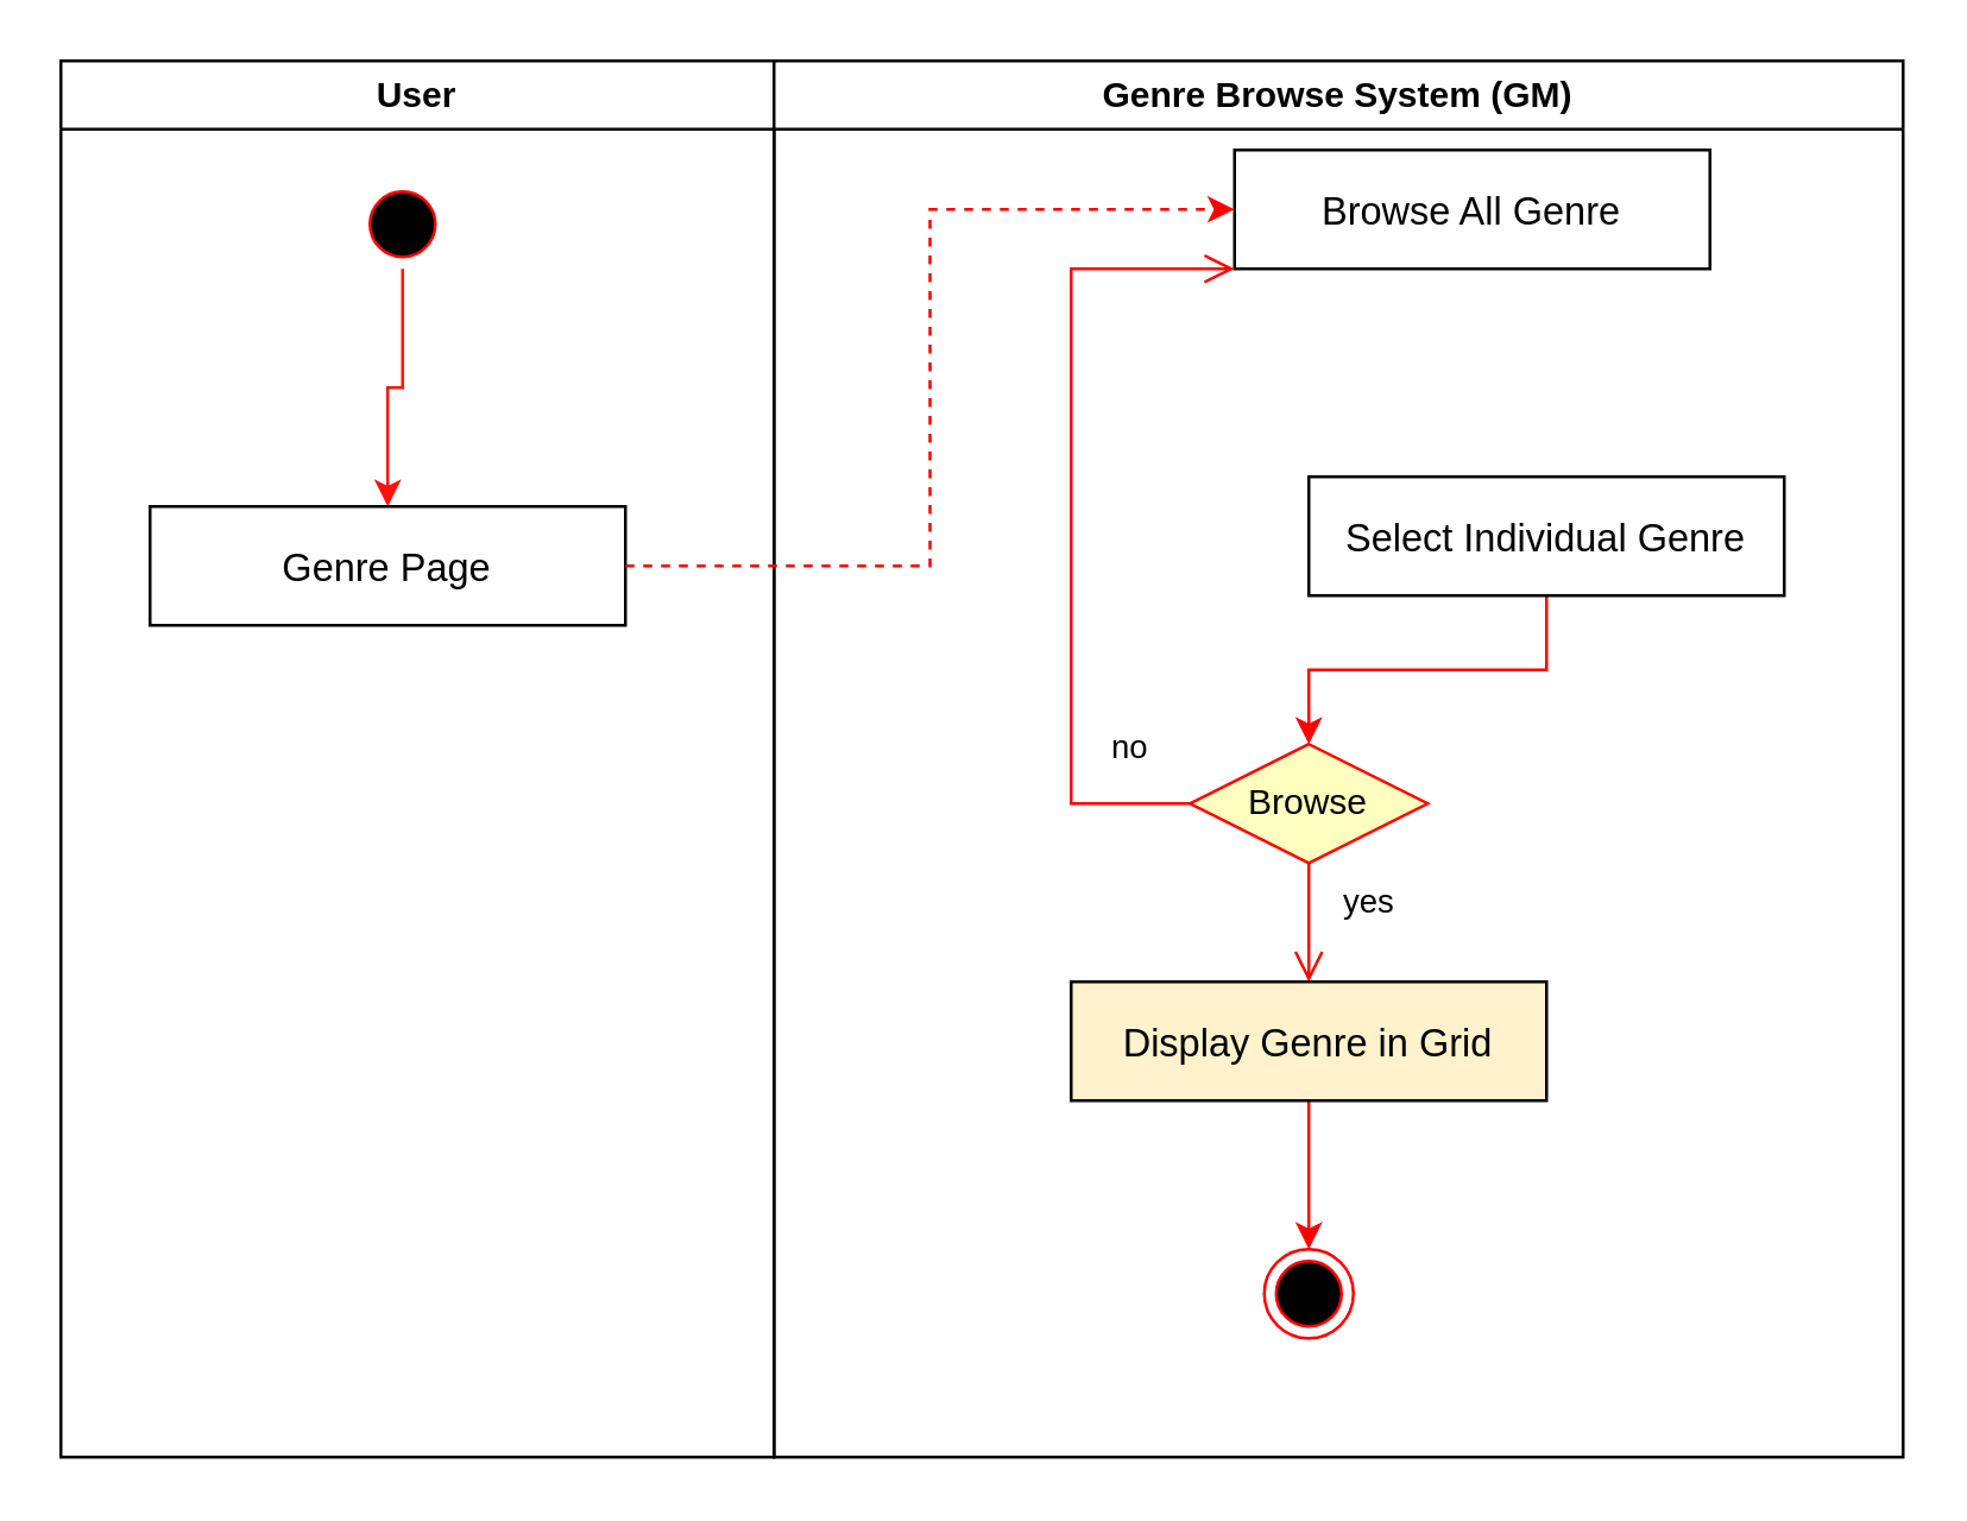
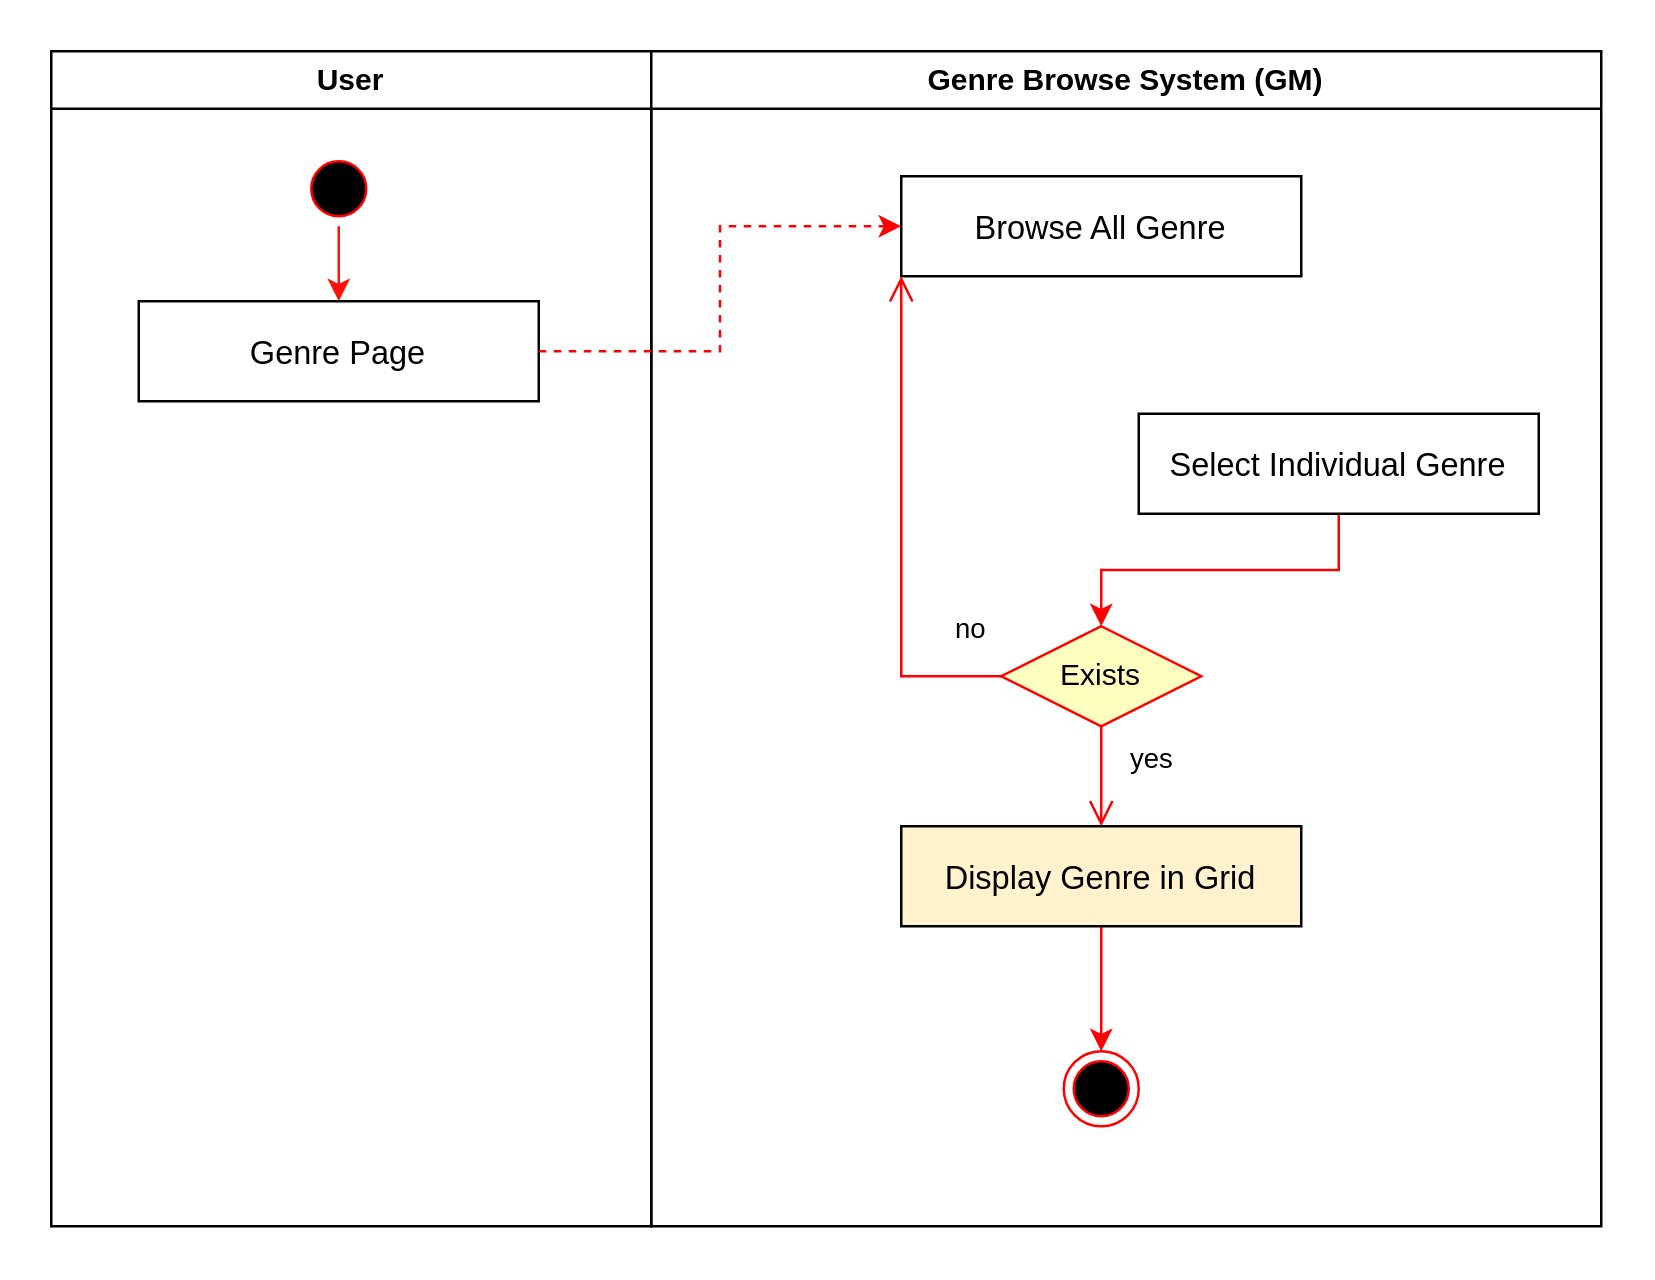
  <mxCell id="0" />
  <mxCell id="1" parent="0" />
  <mxCell id="2" value="User" style="swimlane;whiteSpace=wrap" vertex="1" parent="1"><mxGeometry x="20" y="20" width="240" height="470" as="geometry" /></mxCell>
  <mxCell id="3" style="edgeStyle=orthogonalEdgeStyle;rounded=0;orthogonalLoop=1;jettySize=auto;html=1;entryX=0.5;entryY=0;entryDx=0;entryDy=0;fontSize=13;strokeColor=#FF120A;" edge="1" parent="2" source="4" target="5"><mxGeometry relative="1" as="geometry" /></mxCell>
  <mxCell id="4" value="" style="ellipse;shape=startState;fillColor=#000000;strokeColor=#ff0000;" vertex="1" parent="2"><mxGeometry x="100" y="40" width="30" height="30" as="geometry" /></mxCell>
- <mxCell id="5" value="Genre Page" style="fontSize=13;fontStyle=0" vertex="1" parent="2"><mxGeometry x="30" y="150" width="160" height="40" as="geometry" /></mxCell>
+ <mxCell id="5" value="Genre Page" style="fontSize=13;fontStyle=0" vertex="1" parent="2"><mxGeometry x="35" y="100" width="160" height="40" as="geometry" /></mxCell>
  <mxCell id="6" value="Genre Browse System (GM)" style="swimlane;whiteSpace=wrap" vertex="1" parent="1"><mxGeometry x="260" y="20" width="380" height="470" as="geometry" /></mxCell>
  <mxCell id="7" value="" style="ellipse;shape=endState;fillColor=#000000;strokeColor=#ff0000" vertex="1" parent="6"><mxGeometry x="165" y="400" width="30" height="30" as="geometry" /></mxCell>
- <mxCell id="8" value="Browse All Genre" style="fontSize=13;fontStyle=0" vertex="1" parent="6"><mxGeometry x="155" y="30" width="160" height="40" as="geometry" /></mxCell>
+ <mxCell id="8" value="Browse All Genre" style="fontSize=13;fontStyle=0" vertex="1" parent="6"><mxGeometry x="100" y="50" width="160" height="40" as="geometry" /></mxCell>
  <mxCell id="9" style="edgeStyle=orthogonalEdgeStyle;rounded=0;orthogonalLoop=1;jettySize=auto;html=1;entryX=0.5;entryY=0;entryDx=0;entryDy=0;strokeColor=#FF0000;" edge="1" parent="6" source="10" target="11"><mxGeometry relative="1" as="geometry" /></mxCell>
- <mxCell id="10" value="Select Individual Genre" style="fontSize=13;fontStyle=0" vertex="1" parent="6"><mxGeometry x="180" y="140" width="160" height="40" as="geometry" /></mxCell>
- <mxCell id="11" value="Browse" style="rhombus;whiteSpace=wrap;html=1;fillColor=#ffffc0;strokeColor=#ff0000;" vertex="1" parent="6"><mxGeometry x="140" y="230" width="80" height="40" as="geometry" /></mxCell>
+ <mxCell id="10" value="Select Individual Genre" style="fontSize=13;fontStyle=0" vertex="1" parent="6"><mxGeometry x="195" y="145" width="160" height="40" as="geometry" /></mxCell>
+ <mxCell id="11" value="Exists" style="rhombus;whiteSpace=wrap;html=1;fillColor=#ffffc0;strokeColor=#ff0000;" vertex="1" parent="6"><mxGeometry x="140" y="230" width="80" height="40" as="geometry" /></mxCell>
  <mxCell id="12" value="no" style="edgeStyle=orthogonalEdgeStyle;html=1;align=left;verticalAlign=bottom;endArrow=open;endSize=8;strokeColor=#ff0000;rounded=0;entryX=0;entryY=1;entryDx=0;entryDy=0;" edge="1" source="11" parent="6" target="8"><mxGeometry x="-0.799" y="-10" relative="1" as="geometry"><mxPoint x="60" y="220" as="targetPoint" /><Array as="points"><mxPoint x="100" y="250" /></Array><mxPoint as="offset" /></mxGeometry></mxCell>
  <mxCell id="13" value="yes" style="edgeStyle=orthogonalEdgeStyle;html=1;align=left;verticalAlign=top;endArrow=open;endSize=8;strokeColor=#ff0000;rounded=0;" edge="1" source="11" parent="6"><mxGeometry x="-1" y="10" relative="1" as="geometry"><mxPoint x="180" y="310" as="targetPoint" /><mxPoint as="offset" /></mxGeometry></mxCell>
  <mxCell id="14" style="edgeStyle=orthogonalEdgeStyle;rounded=0;orthogonalLoop=1;jettySize=auto;html=1;entryX=0.5;entryY=0;entryDx=0;entryDy=0;strokeColor=#FF0000;" edge="1" parent="6" source="15" target="7"><mxGeometry relative="1" as="geometry" /></mxCell>
  <mxCell id="15" value="Display Genre in Grid" style="fontSize=13;fontStyle=0;fillColor=#fff2cc;" vertex="1" parent="6"><mxGeometry x="100" y="310" width="160" height="40" as="geometry" /></mxCell>
  <mxCell id="16" style="edgeStyle=orthogonalEdgeStyle;rounded=0;orthogonalLoop=1;jettySize=auto;html=1;entryX=0;entryY=0.5;entryDx=0;entryDy=0;strokeColor=#FF0000;dashed=1;" edge="1" parent="1" source="5" target="8"><mxGeometry relative="1" as="geometry" /></mxCell>
